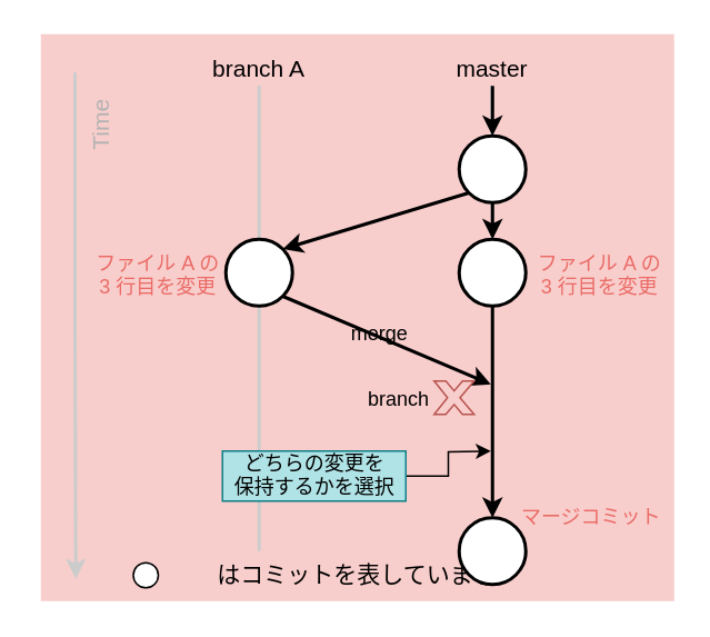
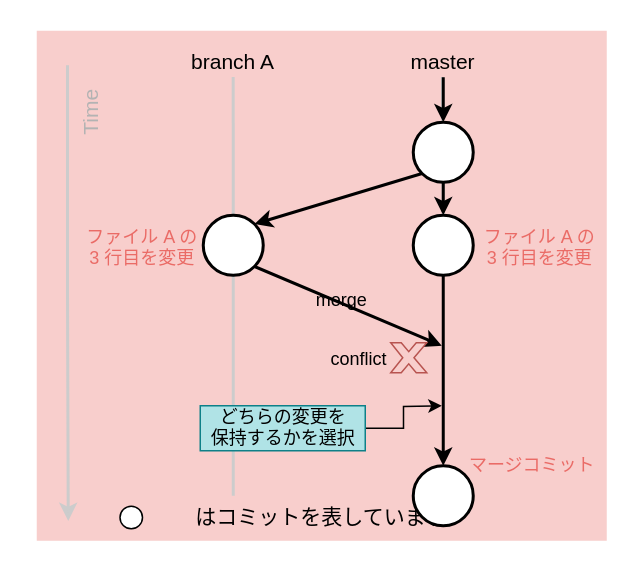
  <mxCell id="0" />
  <mxCell id="1" parent="0" />
  <mxCell id="2" value="はコミットを表しています　　　　　" style="rounded=0;whiteSpace=wrap;html=1;strokeColor=none;strokeWidth=2;fontSize=14;verticalAlign=bottom;spacingBottom=5;fillColor=#f8cecc;" parent="1" vertex="1"><mxGeometry x="24" y="20" width="380" height="340" as="geometry" /></mxCell>
  <mxCell id="3" value="" style="endArrow=none;html=1;strokeColor=#CCCCCC;entryX=0.5;entryY=1;entryDx=0;entryDy=0;strokeWidth=2;" parent="1" target="13" edge="1"><mxGeometry width="50" height="50" relative="1" as="geometry"><mxPoint x="155" y="330" as="sourcePoint" /><mxPoint x="154.966" y="50.897" as="targetPoint" /></mxGeometry></mxCell>
  <mxCell id="4" value="" style="endArrow=none;html=1;strokeColor=#CCCCCC;entryX=0.5;entryY=1;entryDx=0;entryDy=0;strokeWidth=2;" parent="1" source="13" edge="1"><mxGeometry width="50" height="50" relative="1" as="geometry"><mxPoint x="155" y="441" as="sourcePoint" /><mxPoint x="154.966" y="50.897" as="targetPoint" /></mxGeometry></mxCell>
  <mxCell id="5" value="" style="endArrow=none;html=1;strokeColor=#CCCCCC;entryX=0.5;entryY=1;entryDx=0;entryDy=0;strokeWidth=2;" parent="1" source="19" edge="1"><mxGeometry width="50" height="50" relative="1" as="geometry"><mxPoint x="294.5" y="441" as="sourcePoint" /><mxPoint x="294.466" y="50.897" as="targetPoint" /></mxGeometry></mxCell>
  <mxCell id="6" style="edgeStyle=orthogonalEdgeStyle;rounded=0;orthogonalLoop=1;jettySize=auto;html=1;entryX=0.5;entryY=0;entryDx=0;entryDy=0;strokeColor=#000000;strokeWidth=2;" parent="1" source="7" target="19" edge="1"><mxGeometry relative="1" as="geometry" /></mxCell>
  <mxCell id="7" value="" style="ellipse;whiteSpace=wrap;html=1;strokeWidth=2;" parent="1" vertex="1"><mxGeometry x="275" y="81" width="40" height="40" as="geometry" /></mxCell>
  <mxCell id="8" style="edgeStyle=orthogonalEdgeStyle;rounded=0;orthogonalLoop=1;jettySize=auto;html=1;entryX=0.5;entryY=0;entryDx=0;entryDy=0;strokeWidth=2;" parent="1" source="9" target="7" edge="1"><mxGeometry relative="1" as="geometry" /></mxCell>
  <mxCell id="9" value="&lt;font style=&quot;font-size: 14px;&quot;&gt;master&lt;/font&gt;" style="text;html=1;strokeColor=none;fillColor=none;align=center;verticalAlign=middle;whiteSpace=wrap;rounded=0;fontSize=14;" parent="1" vertex="1"><mxGeometry x="255" y="31" width="80" height="20" as="geometry" /></mxCell>
  <mxCell id="10" value="" style="edgeStyle=orthogonalEdgeStyle;rounded=0;orthogonalLoop=1;jettySize=auto;html=1;strokeColor=#000000;strokeWidth=2;exitX=0.5;exitY=1;exitDx=0;exitDy=0;entryX=0.5;entryY=0;entryDx=0;entryDy=0;" parent="1" source="19" edge="1" target="24"><mxGeometry relative="1" as="geometry"><mxPoint x="295.095" y="244.81" as="sourcePoint" /><mxPoint x="295" y="411" as="targetPoint" /></mxGeometry></mxCell>
  <mxCell id="11" value="&lt;font style=&quot;font-size: 14px&quot;&gt;branch A&lt;br&gt;&lt;/font&gt;" style="text;html=1;strokeColor=none;fillColor=none;align=center;verticalAlign=middle;whiteSpace=wrap;rounded=0;fontSize=14;" parent="1" vertex="1"><mxGeometry x="115" y="31" width="80" height="20" as="geometry" /></mxCell>
  <mxCell id="12" value="" style="endArrow=classic;html=1;exitX=0;exitY=1;exitDx=0;exitDy=0;entryX=1;entryY=0;entryDx=0;entryDy=0;strokeWidth=2;" parent="1" source="7" target="13" edge="1"><mxGeometry width="50" height="50" relative="1" as="geometry"><mxPoint x="55" y="271" as="sourcePoint" /><mxPoint x="169.142" y="166.858" as="targetPoint" /></mxGeometry></mxCell>
  <mxCell id="13" value="" style="ellipse;whiteSpace=wrap;html=1;strokeWidth=2;" parent="1" vertex="1"><mxGeometry x="135" y="143" width="40" height="40" as="geometry" /></mxCell>
  <mxCell id="14" value="" style="endArrow=classic;html=1;exitX=1;exitY=1;exitDx=0;exitDy=0;strokeWidth=2;" parent="1" source="13" edge="1"><mxGeometry width="50" height="50" relative="1" as="geometry"><mxPoint x="290.857" y="125" as="sourcePoint" /><mxPoint x="294" y="230" as="targetPoint" /></mxGeometry></mxCell>
  <mxCell id="15" value="" style="group" parent="1" vertex="1" connectable="0"><mxGeometry x="35" y="43" width="80" height="308" as="geometry" /></mxCell>
  <mxCell id="16" style="edgeStyle=orthogonalEdgeStyle;rounded=0;orthogonalLoop=1;jettySize=auto;html=1;strokeColor=#CCCCCC;strokeWidth=2;" parent="15" edge="1"><mxGeometry relative="1" as="geometry"><mxPoint x="9.5" as="sourcePoint" /><mxPoint x="10" y="303.781" as="targetPoint" /><Array as="points"><mxPoint x="9" y="151.89" /><mxPoint x="10" y="151.89" /></Array></mxGeometry></mxCell>
  <mxCell id="17" value="&lt;span style=&quot;font-size: 14px&quot;&gt;Time&lt;br&gt;&lt;/span&gt;" style="text;html=1;strokeColor=none;fillColor=none;align=center;verticalAlign=middle;whiteSpace=wrap;rounded=0;fontSize=14;rotation=-90;fontColor=#B3B3B3;" parent="15" vertex="1"><mxGeometry x="-15" y="23.692" width="80" height="15.795" as="geometry" /></mxCell>
  <mxCell id="18" value="" style="ellipse;whiteSpace=wrap;html=1;strokeWidth=1;" parent="1" vertex="1"><mxGeometry x="79.5" y="337" width="15" height="15" as="geometry" /></mxCell>
  <mxCell id="19" value="" style="ellipse;whiteSpace=wrap;html=1;strokeWidth=2;" parent="1" vertex="1"><mxGeometry x="275" y="143" width="40" height="40" as="geometry" /></mxCell>
  <mxCell id="20" value="&lt;font style=&quot;font-size: 12px&quot;&gt;merge&lt;br&gt;&lt;/font&gt;" style="text;html=1;strokeColor=none;fillColor=none;align=center;verticalAlign=middle;whiteSpace=wrap;rounded=0;" parent="1" vertex="1"><mxGeometry x="201.5" y="193.5" width="51" height="13" as="geometry" /></mxCell>
  <mxCell id="21" value="ファイル A の&lt;br&gt;3 行目を変更" style="text;html=1;resizable=0;points=[];autosize=1;align=center;verticalAlign=top;spacingTop=-4;fontColor=#EA6B66;" vertex="1" parent="1"><mxGeometry x="314" y="148" width="90" height="30" as="geometry" /></mxCell>
  <mxCell id="22" value="ファイル A の&lt;br&gt;3 行目を変更" style="text;html=1;resizable=0;points=[];autosize=1;align=center;verticalAlign=top;spacingTop=-4;fontColor=#EA6B66;" vertex="1" parent="1"><mxGeometry x="49" y="148" width="90" height="30" as="geometry" /></mxCell>
  <mxCell id="23" value="" style="verticalLabelPosition=bottom;verticalAlign=top;html=1;shape=mxgraph.basic.x;align=center;fillColor=#f8cecc;strokeColor=#b85450;" vertex="1" parent="1"><mxGeometry x="260" y="228" width="24" height="20" as="geometry" /></mxCell>
  <mxCell id="24" value="" style="ellipse;whiteSpace=wrap;html=1;strokeWidth=2;" vertex="1" parent="1"><mxGeometry x="275" y="310" width="40" height="40" as="geometry" /></mxCell>
  <mxCell id="25" style="edgeStyle=orthogonalEdgeStyle;rounded=0;orthogonalLoop=1;jettySize=auto;html=1;fontColor=#000000;" edge="1" parent="1" source="26"><mxGeometry relative="1" as="geometry"><mxPoint x="294" y="270" as="targetPoint" /></mxGeometry></mxCell>
  <mxCell id="26" value="どちらの変更を&lt;br&gt;保持するかを選択" style="text;html=1;resizable=0;points=[];autosize=1;align=center;verticalAlign=top;spacingTop=-6;fillColor=#b0e3e6;strokeColor=#0e8088;" vertex="1" parent="1"><mxGeometry x="133" y="270" width="110" height="30" as="geometry" /></mxCell>
  <mxCell id="27" value="マージコミット" style="text;html=1;resizable=0;points=[];autosize=1;align=center;verticalAlign=top;spacingTop=-4;fontColor=#EA6B66;" vertex="1" parent="1"><mxGeometry x="304" y="300" width="100" height="20" as="geometry" /></mxCell>
- <mxCell id="28" value="&lt;font style=&quot;font-size: 12px&quot;&gt;branch&lt;br&gt;&lt;/font&gt;" style="text;html=1;strokeColor=none;fillColor=none;align=center;verticalAlign=middle;whiteSpace=wrap;rounded=0;" vertex="1" parent="1"><mxGeometry x="214" y="230" width="50" height="18" as="geometry" /></mxCell>
+ <mxCell id="28" value="&lt;font style=&quot;font-size: 12px&quot;&gt;conflict&lt;br&gt;&lt;/font&gt;" style="text;html=1;strokeColor=none;fillColor=none;align=center;verticalAlign=middle;whiteSpace=wrap;rounded=0;" vertex="1" parent="1"><mxGeometry x="214" y="230" width="50" height="18" as="geometry" /></mxCell>
